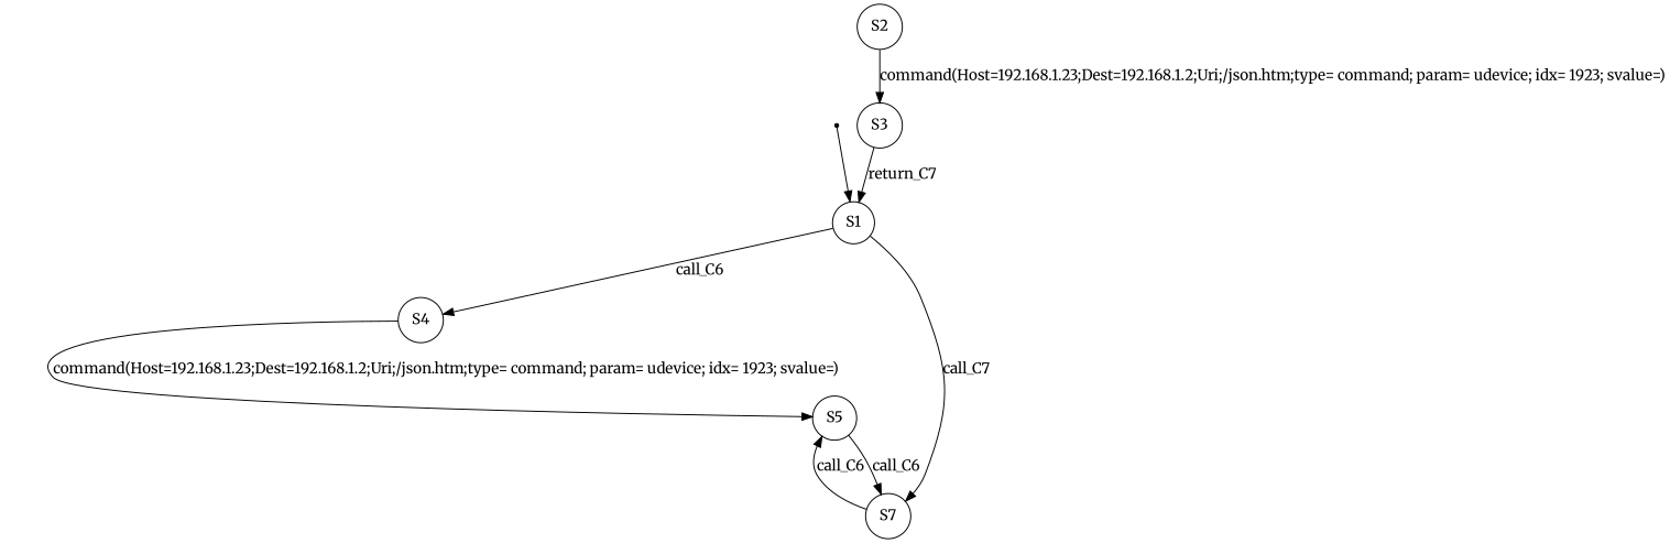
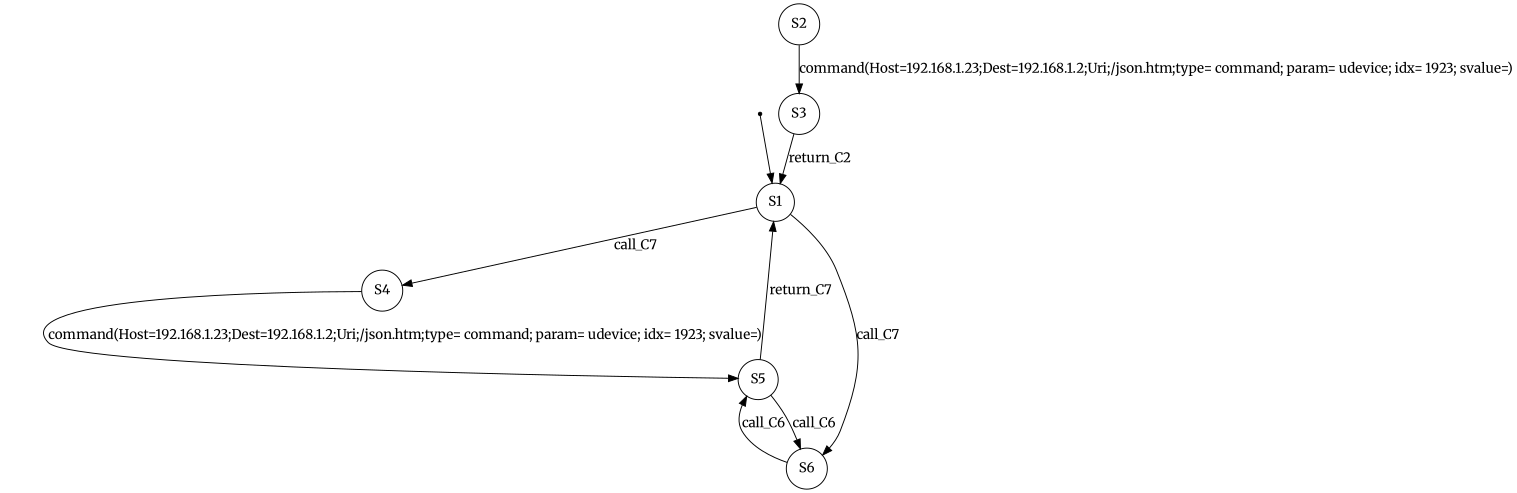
  digraph {
    fontname=Merriweather
    node [fontname=Merriweather shape=circle]
    edge [fontname=Merriweather]
    S00 [shape=point]
    n2 [label=S1]
    n3 [label=S4]
-   n4 [label=S7]
+   n4 [label=S6]
    n5 [label=S2]
    n6 [label=S3]
    n7 [label=S5]
    S00 -> n2
-   n2 -> n3 [label=call_C6]
+   n2 -> n3 [label=call_C7]
    n2 -> n4 [label=call_C7]
    n3 -> n7 [label="command(Host=192.168.1.23;Dest=192.168.1.2;Uri;/json.htm;type= command; param= udevice; idx= 1923; svalue=)"]
    n4 -> n7 [label=call_C6]
    n5 -> n6 [label="command(Host=192.168.1.23;Dest=192.168.1.2;Uri;/json.htm;type= command; param= udevice; idx= 1923; svalue=)"]
-   n6 -> n2 [label=return_C7]
+   n6 -> n2 [label=return_C2]
+   n7 -> n2 [label=return_C7]
    n7 -> n4 [label=call_C6]
  }
